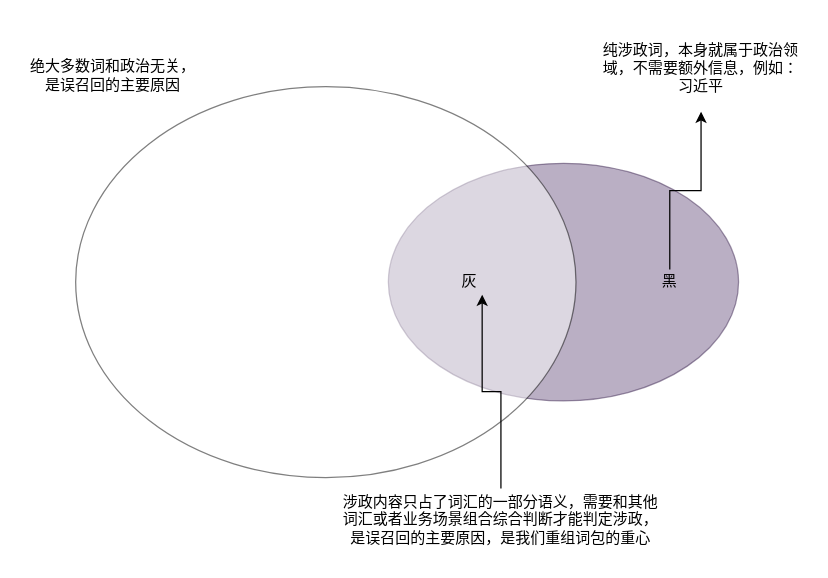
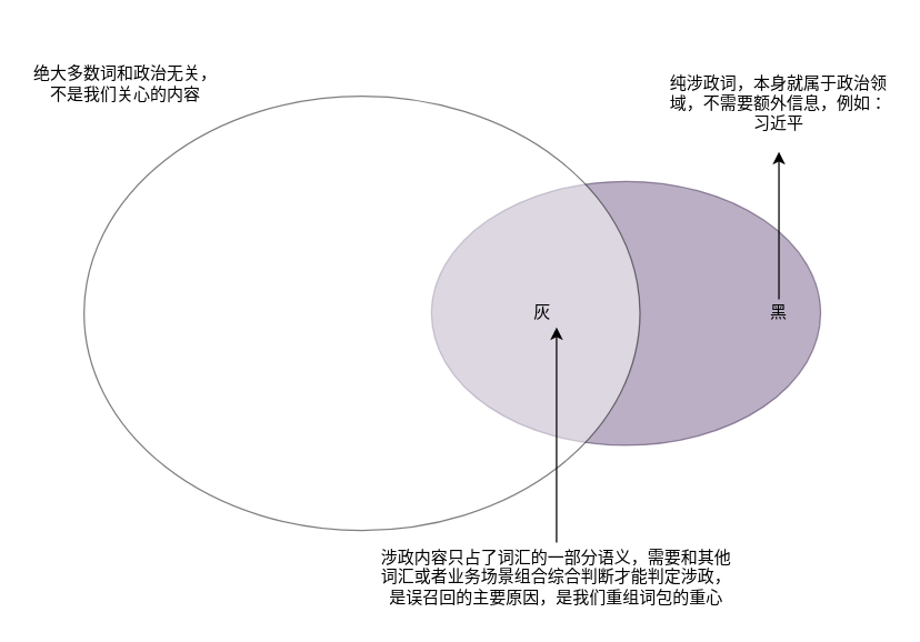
  <mxCell id="0" />
  <mxCell id="1" parent="0" />
  <mxCell id="2" value="" style="ellipse;whiteSpace=wrap;html=1;sketch=0;shadow=0;fillColor=#76608a;strokeColor=#432D57;fontColor=#ffffff;opacity=50;" vertex="1" parent="1"><mxGeometry x="310" y="130" width="280" height="190" as="geometry" /></mxCell>
  <mxCell id="3" value="" style="ellipse;whiteSpace=wrap;html=1;shadow=0;sketch=0;gradientDirection=west;opacity=50;" vertex="1" parent="1"><mxGeometry x="60" y="68.75" width="400" height="312.5" as="geometry" /></mxCell>
  <mxCell id="4" value="" style="edgeStyle=orthogonalEdgeStyle;rounded=0;orthogonalLoop=1;jettySize=auto;html=1;" edge="1" parent="1" source="5" target="10"><mxGeometry relative="1" as="geometry" /></mxCell>
- <mxCell id="5" value="黑" style="text;html=1;strokeColor=none;fillColor=none;align=center;verticalAlign=middle;whiteSpace=wrap;rounded=0;shadow=0;sketch=0;" vertex="1" parent="1"><mxGeometry x="515" y="215" width="40" height="20" as="geometry" /></mxCell>
- <mxCell id="6" value="灰" style="text;html=1;strokeColor=none;fillColor=none;align=center;verticalAlign=middle;whiteSpace=wrap;rounded=0;shadow=0;sketch=0;" vertex="1" parent="1"><mxGeometry x="355" y="215" width="40" height="20" as="geometry" /></mxCell>
- <mxCell id="7" value="绝大多数词和政治无关，是误召回的主要原因" style="text;html=1;strokeColor=none;fillColor=none;align=center;verticalAlign=middle;whiteSpace=wrap;rounded=0;shadow=0;sketch=0;" vertex="1" parent="1"><mxGeometry x="20" y="20" width="140" height="80" as="geometry" /></mxCell>
+ <mxCell id="5" value="黑" style="text;html=1;strokeColor=none;fillColor=none;align=center;verticalAlign=middle;whiteSpace=wrap;rounded=0;shadow=0;sketch=0;" vertex="1" parent="1"><mxGeometry x="540" y="215" width="40" height="20" as="geometry" /></mxCell>
+ <mxCell id="6" value="灰" style="text;html=1;strokeColor=none;fillColor=none;align=center;verticalAlign=middle;whiteSpace=wrap;rounded=0;shadow=0;sketch=0;" vertex="1" parent="1"><mxGeometry x="370" y="215" width="40" height="20" as="geometry" /></mxCell>
+ <mxCell id="7" value="绝大多数词和政治无关，不是我们关心的内容" style="text;html=1;strokeColor=none;fillColor=none;align=center;verticalAlign=middle;whiteSpace=wrap;rounded=0;shadow=0;sketch=0;" vertex="1" parent="1"><mxGeometry x="20" y="20" width="140" height="80" as="geometry" /></mxCell>
  <mxCell id="8" style="edgeStyle=orthogonalEdgeStyle;rounded=0;orthogonalLoop=1;jettySize=auto;html=1;entryX=0.75;entryY=1;entryDx=0;entryDy=0;" edge="1" parent="1" source="9" target="6"><mxGeometry relative="1" as="geometry" /></mxCell>
  <mxCell id="9" value="涉政内容只占了词汇的一部分语义，需要和其他词汇或者业务场景组合综合判断才能判定涉政，是误召回的主要原因，是我们重组词包的重心" style="text;html=1;strokeColor=none;fillColor=none;align=center;verticalAlign=middle;whiteSpace=wrap;rounded=0;shadow=0;sketch=0;" vertex="1" parent="1"><mxGeometry x="270" y="390" width="260" height="50" as="geometry" /></mxCell>
- <mxCell id="10" value="纯涉政词，本身就属于政治领域，不需要额外信息，例如：习近平" style="text;html=1;strokeColor=none;fillColor=none;align=center;verticalAlign=middle;whiteSpace=wrap;rounded=0;shadow=0;sketch=0;" vertex="1" parent="1"><mxGeometry x="480" y="20" width="160" height="68.75" as="geometry" /></mxCell>
+ <mxCell id="10" value="纯涉政词，本身就属于政治领域，不需要额外信息，例如：习近平" style="text;html=1;strokeColor=none;fillColor=none;align=center;verticalAlign=middle;whiteSpace=wrap;rounded=0;shadow=0;sketch=0;" vertex="1" parent="1"><mxGeometry x="480" y="40" width="160" height="68.75" as="geometry" /></mxCell>
